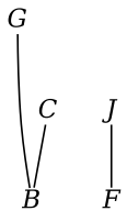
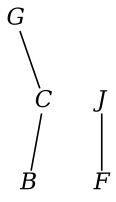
  digraph {
    rankdir=BT
    node [fontname="Times-Italic" fontsize=14 shape=plain]
    edge [arrowhead=none fontsize=8]
    n1 [label=G]
    n2 [label=J]
    n3 [label=C]
    n4 [label=F]
    n5 [label=B]
-   n5 -> n1
+   n3 -> n1
    n4 -> n2
    n5 -> n3
  }
